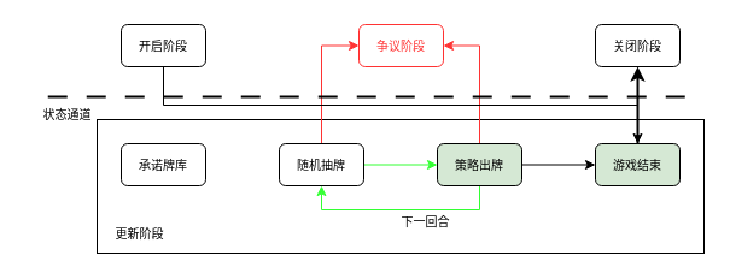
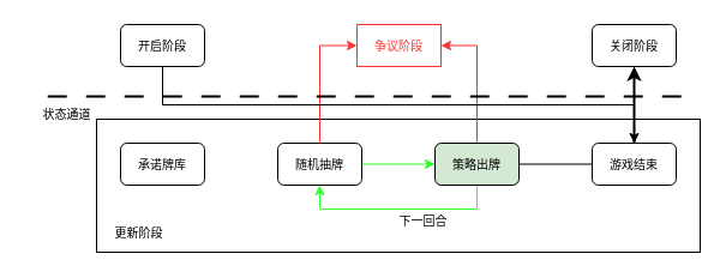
  <mxCell id="0" />
  <mxCell id="1" parent="0" />
  <mxCell id="2" value="" style="rounded=0;whiteSpace=wrap;html=1;fontFamily=宋体;fontSize=10;" vertex="1" parent="1"><mxGeometry x="80" y="99" width="503" height="111" as="geometry" /></mxCell>
  <mxCell id="3" value="承诺牌库" style="rounded=1;whiteSpace=wrap;html=1;labelBackgroundColor=none;fontFamily=宋体;fontSize=10;" vertex="1" parent="1"><mxGeometry x="100" y="119" width="70" height="35" as="geometry" /></mxCell>
  <mxCell id="4" style="edgeStyle=orthogonalEdgeStyle;rounded=0;orthogonalLoop=1;jettySize=auto;html=1;exitX=1;exitY=0.5;exitDx=0;exitDy=0;entryX=0;entryY=0.5;entryDx=0;entryDy=0;strokeWidth=1;fontFamily=宋体;fontSize=10;strokeColor=#33FF33;" edge="1" parent="1" source="6" target="10"><mxGeometry relative="1" as="geometry" /></mxCell>
  <mxCell id="5" style="edgeStyle=orthogonalEdgeStyle;rounded=0;orthogonalLoop=1;jettySize=auto;html=1;exitX=0.5;exitY=0;exitDx=0;exitDy=0;entryX=0;entryY=0.5;entryDx=0;entryDy=0;strokeWidth=1;fontFamily=宋体;fontSize=10;strokeColor=#FF3333;" edge="1" parent="1" source="6" target="15"><mxGeometry relative="1" as="geometry" /></mxCell>
  <mxCell id="6" value="随机抽牌" style="rounded=1;whiteSpace=wrap;html=1;labelBackgroundColor=none;fontFamily=宋体;fontSize=10;" vertex="1" parent="1"><mxGeometry x="231" y="119" width="70" height="35" as="geometry" /></mxCell>
- <mxCell id="7" style="edgeStyle=orthogonalEdgeStyle;rounded=0;orthogonalLoop=1;jettySize=auto;html=1;strokeWidth=1;fontFamily=宋体;fontSize=10;exitX=1;exitY=0.5;exitDx=0;exitDy=0;" edge="1" parent="1" source="10" target="12"><mxGeometry relative="1" as="geometry"><mxPoint x="485" y="139" as="sourcePoint" /></mxGeometry></mxCell>
+ <mxCell id="7" style="edgeStyle=orthogonalEdgeStyle;rounded=0;orthogonalLoop=1;jettySize=auto;html=1;strokeWidth=1;fontFamily=宋体;fontSize=10;exitX=1;exitY=0.5;exitDx=0;exitDy=0;endArrow=none;" edge="1" parent="1" source="10" target="12"><mxGeometry relative="1" as="geometry"><mxPoint x="485" y="139" as="sourcePoint" /></mxGeometry></mxCell>
  <mxCell id="8" style="edgeStyle=orthogonalEdgeStyle;rounded=0;orthogonalLoop=1;jettySize=auto;html=1;exitX=0.5;exitY=0;exitDx=0;exitDy=0;entryX=1;entryY=0.5;entryDx=0;entryDy=0;strokeWidth=1;fontFamily=宋体;fontSize=10;strokeColor=#FF3333;" edge="1" parent="1" source="10" target="15"><mxGeometry relative="1" as="geometry" /></mxCell>
  <mxCell id="9" style="edgeStyle=orthogonalEdgeStyle;shape=connector;rounded=0;orthogonalLoop=1;jettySize=auto;html=1;exitX=0.5;exitY=1;exitDx=0;exitDy=0;entryX=0.5;entryY=1;entryDx=0;entryDy=0;labelBackgroundColor=default;strokeColor=#33FF33;strokeWidth=1;fontFamily=宋体;fontSize=10;fontColor=default;endArrow=classic;" edge="1" parent="1" source="10" target="6"><mxGeometry relative="1" as="geometry" /></mxCell>
  <mxCell id="10" value="策略出牌" style="rounded=1;whiteSpace=wrap;html=1;labelBackgroundColor=none;fontFamily=宋体;fontSize=10;fillColor=#d5e8d4;" vertex="1" parent="1"><mxGeometry x="362" y="119" width="70" height="35" as="geometry" /></mxCell>
  <mxCell id="11" style="edgeStyle=orthogonalEdgeStyle;rounded=0;orthogonalLoop=1;jettySize=auto;html=1;exitX=0.5;exitY=0;exitDx=0;exitDy=0;entryX=0.5;entryY=1;entryDx=0;entryDy=0;strokeWidth=2;fontFamily=宋体;fontSize=10;" edge="1" parent="1" source="12" target="16"><mxGeometry relative="1" as="geometry" /></mxCell>
- <mxCell id="12" value="游戏结束" style="rounded=1;whiteSpace=wrap;html=1;labelBackgroundColor=none;fontFamily=宋体;fontSize=10;fillColor=#d5e8d4;" vertex="1" parent="1"><mxGeometry x="493" y="119" width="70" height="35" as="geometry" /></mxCell>
+ <mxCell id="12" value="游戏结束" style="rounded=1;whiteSpace=wrap;html=1;labelBackgroundColor=none;fontFamily=宋体;fontSize=10;" vertex="1" parent="1"><mxGeometry x="493" y="119" width="70" height="35" as="geometry" /></mxCell>
  <mxCell id="13" style="edgeStyle=orthogonalEdgeStyle;rounded=0;orthogonalLoop=1;jettySize=auto;html=1;exitX=0.5;exitY=1;exitDx=0;exitDy=0;strokeWidth=1;fontFamily=宋体;fontSize=10;" edge="1" parent="1" source="14" target="12"><mxGeometry relative="1" as="geometry" /></mxCell>
  <mxCell id="14" value="&lt;h1 style=&quot;font-size: 10px;&quot;&gt;&lt;span style=&quot;font-weight: normal;&quot;&gt;开启阶段&lt;/span&gt;&lt;/h1&gt;" style="rounded=1;whiteSpace=wrap;html=1;labelBackgroundColor=none;fontFamily=宋体;fontSize=10;fontStyle=0;flipH=1;" vertex="1" parent="1"><mxGeometry x="100" y="20" width="70" height="35" as="geometry" /></mxCell>
- <mxCell id="15" value="&lt;font color=&quot;#ff3333&quot;&gt;争议阶段&lt;/font&gt;" style="rounded=1;whiteSpace=wrap;html=1;labelBackgroundColor=none;fontFamily=宋体;fontSize=10;flipH=1;strokeColor=#FF3333;" vertex="1" parent="1"><mxGeometry x="297" y="20" width="70" height="35" as="geometry" /></mxCell>
+ <mxCell id="15" value="&lt;font color=&quot;#ff3333&quot;&gt;争议阶段&lt;/font&gt;" style="whiteSpace=wrap;html=1;labelBackgroundColor=none;fontFamily=宋体;fontSize=10;flipH=1;strokeColor=#FF3333;rounded=0;" vertex="1" parent="1"><mxGeometry x="297" y="20" width="70" height="35" as="geometry" /></mxCell>
  <mxCell id="16" value="关闭阶段" style="rounded=1;whiteSpace=wrap;html=1;labelBackgroundColor=none;fontFamily=宋体;fontSize=10;flipH=1;" vertex="1" parent="1"><mxGeometry x="493" y="20" width="70" height="35" as="geometry" /></mxCell>
  <mxCell id="17" value="" style="endArrow=none;dashed=1;html=1;rounded=0;fontFamily=宋体;fontSize=10;dashPattern=8 8;strokeWidth=2;exitX=0.275;exitY=-0.003;exitDx=0;exitDy=0;exitPerimeter=0;" edge="1" parent="1" source="18"><mxGeometry width="50" height="50" relative="1" as="geometry"><mxPoint x="70" y="80" as="sourcePoint" /><mxPoint x="583" y="80" as="targetPoint" /></mxGeometry></mxCell>
  <mxCell id="18" value="状态通道" style="text;html=1;align=center;verticalAlign=middle;resizable=1;points=[];autosize=1;strokeColor=none;fillColor=none;fontSize=10;fontFamily=宋体;movable=1;rotatable=1;deletable=1;editable=1;connectable=1;" vertex="1" parent="1"><mxGeometry x="20" y="80" width="70" height="30" as="geometry" /></mxCell>
  <mxCell id="19" value="更新阶段" style="text;html=1;align=center;verticalAlign=middle;resizable=0;points=[];autosize=1;strokeColor=none;fillColor=none;fontSize=10;fontFamily=宋体;" vertex="1" parent="1"><mxGeometry x="80" y="179" width="70" height="30" as="geometry" /></mxCell>
  <mxCell id="20" value="下一回合" style="text;html=1;align=center;verticalAlign=middle;resizable=0;points=[];autosize=1;strokeColor=none;fillColor=none;fontSize=10;fontFamily=宋体;fontColor=#000000;" vertex="1" parent="1"><mxGeometry x="317" y="169" width="70" height="30" as="geometry" /></mxCell>
